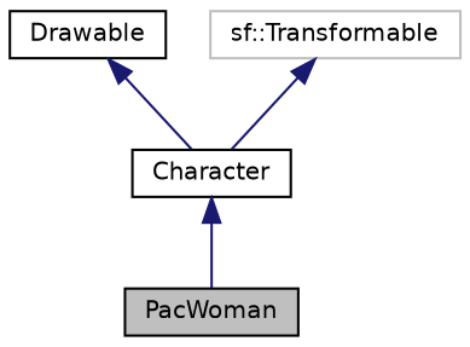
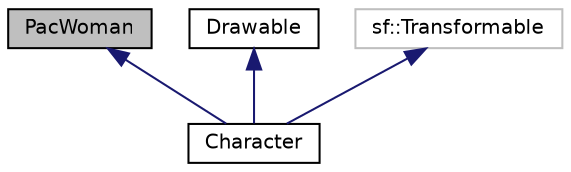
  digraph {
    node [color=black fillcolor=white fontname=Helvetica fontsize=10 shape=record style=filled]
    edge [color=midnightblue dir=back fontname=Helvetica fontsize=10 labelfontname=Helvetica labelfontsize=10 style=solid]
    n1 [fillcolor=grey75 fontcolor=black height=0.2 label=PacWoman width=0.4]
    n2 [height=0.2 label=Character width=0.4]
    n3 [height=0.2 label=Drawable width=0.4]
    n4 [color=grey75 height=0.2 label="sf::Transformable" width=0.4]
-   n2 -> n1
+   n1 -> n2
    n3 -> n2
    n4 -> n2
  }
